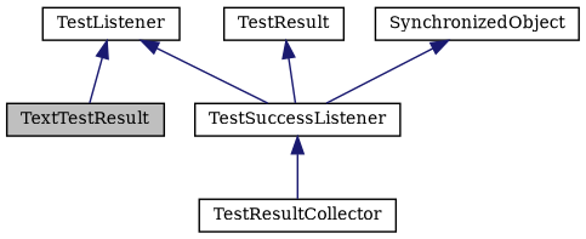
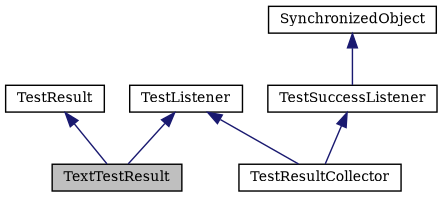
  digraph {
    fontname="DejaVu Serif"
    node [color=black fillcolor=white fontname="DejaVu Serif" fontsize=10 shape=record style=filled]
    edge [color=midnightblue dir=back fontname="DejaVu Serif" fontsize=10 labelfontname=Helvetica labelfontsize=10 style=solid]
    n1 [fillcolor=grey75 fontcolor=black height=0.2 label=TextTestResult width=0.4]
    n2 [height=0.2 label=TestResult width=0.4]
    n3 [height=0.2 label=SynchronizedObject width=0.4]
    n4 [height=0.2 label=TestSuccessListener width=0.4]
    n5 [height=0.2 label=TestResultCollector width=0.4]
    n6 [height=0.2 label=TestListener width=0.4]
-   n2 -> n4
+   n2 -> n1
    n3 -> n4
    n4 -> n5
    n6 -> n1
-   n6 -> n4
+   n6 -> n5
  }
